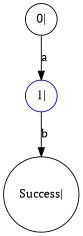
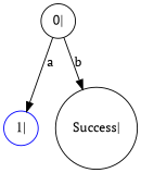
  digraph {
    fontname="PT Serif"
    node [color="#000000" fontname="PT Serif" shape=circle]
    edge [fontname="PT Serif"]
    n1 [color="#0000FF" label="1|"]
    n2 [label="0|"]
    n3 [label="Success|"]
    n2 -> n1 [label=a]
-   n1 -> n3 [label=b]
+   n2 -> n3 [label=b]
  }
